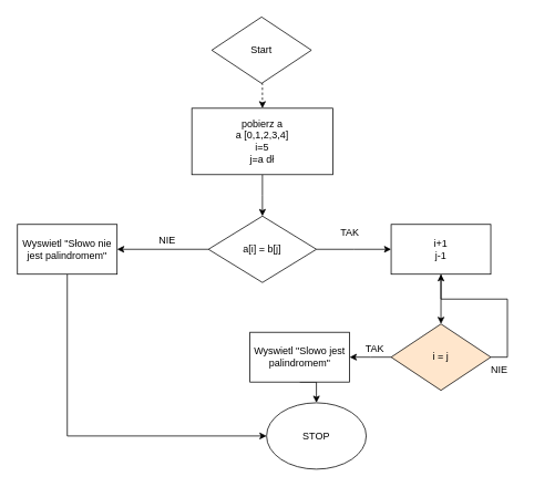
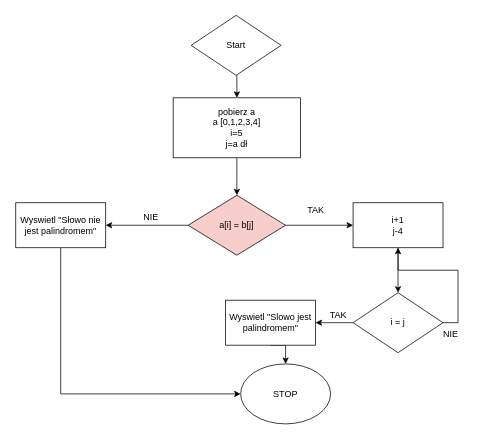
  <mxCell id="0" />
  <mxCell id="1" parent="0" />
- <mxCell id="2" style="edgeStyle=orthogonalEdgeStyle;rounded=0;orthogonalLoop=1;jettySize=auto;html=1;exitX=0.5;exitY=1;exitDx=0;exitDy=0;entryX=0.5;entryY=0;entryDx=0;entryDy=0;dashed=1;" edge="1" parent="1" source="3" target="5"><mxGeometry relative="1" as="geometry" /></mxCell>
+ <mxCell id="2" style="edgeStyle=orthogonalEdgeStyle;rounded=0;orthogonalLoop=1;jettySize=auto;html=1;exitX=0.5;exitY=1;exitDx=0;exitDy=0;entryX=0.5;entryY=0;entryDx=0;entryDy=0;" edge="1" parent="1" source="3" target="5"><mxGeometry relative="1" as="geometry" /></mxCell>
  <mxCell id="3" value="Start" style="rhombus;whiteSpace=wrap;html=1;" vertex="1" parent="1"><mxGeometry x="254" y="20" width="120" height="80" as="geometry" /></mxCell>
  <mxCell id="4" style="edgeStyle=orthogonalEdgeStyle;rounded=0;orthogonalLoop=1;jettySize=auto;html=1;exitX=0.5;exitY=1;exitDx=0;exitDy=0;" edge="1" parent="1" source="5"><mxGeometry relative="1" as="geometry"><mxPoint x="315" y="260" as="targetPoint" /></mxGeometry></mxCell>
  <mxCell id="5" value="pobierz a&lt;br&gt;a [0,1,2,3,4]&lt;br&gt;i=5&lt;br&gt;j=a dł" style="rounded=0;whiteSpace=wrap;html=1;" vertex="1" parent="1"><mxGeometry x="230" y="130" width="170" height="80" as="geometry" /></mxCell>
  <mxCell id="6" style="edgeStyle=orthogonalEdgeStyle;rounded=0;orthogonalLoop=1;jettySize=auto;html=1;exitX=0.5;exitY=1;exitDx=0;exitDy=0;entryX=0;entryY=0.5;entryDx=0;entryDy=0;" edge="1" parent="1" source="7" target="18"><mxGeometry relative="1" as="geometry" /></mxCell>
  <mxCell id="7" value="Wyswietl &quot;Słowo nie jest palindromem&quot;" style="rounded=0;whiteSpace=wrap;html=1;" vertex="1" parent="1"><mxGeometry x="20" y="270" width="120" height="60" as="geometry" /></mxCell>
  <mxCell id="8" style="edgeStyle=orthogonalEdgeStyle;rounded=0;orthogonalLoop=1;jettySize=auto;html=1;exitX=0;exitY=0.5;exitDx=0;exitDy=0;entryX=1;entryY=0.5;entryDx=0;entryDy=0;" edge="1" parent="1" source="10" target="7"><mxGeometry relative="1" as="geometry" /></mxCell>
  <mxCell id="9" style="edgeStyle=orthogonalEdgeStyle;rounded=0;orthogonalLoop=1;jettySize=auto;html=1;exitX=1;exitY=0.5;exitDx=0;exitDy=0;" edge="1" parent="1" source="10"><mxGeometry relative="1" as="geometry"><mxPoint x="470" y="300" as="targetPoint" /></mxGeometry></mxCell>
- <mxCell id="10" value="a[i] = b[j]" style="rhombus;whiteSpace=wrap;html=1;" vertex="1" parent="1"><mxGeometry x="250" y="260" width="130" height="80" as="geometry" /></mxCell>
+ <mxCell id="10" value="a[i] = b[j]" style="rhombus;whiteSpace=wrap;html=1;fillColor=#f8cecc;" vertex="1" parent="1"><mxGeometry x="250" y="260" width="130" height="80" as="geometry" /></mxCell>
  <mxCell id="11" value="NIE" style="text;html=1;align=center;verticalAlign=middle;resizable=0;points=[];autosize=1;strokeColor=none;fillColor=none;" vertex="1" parent="1"><mxGeometry x="180" y="275" width="40" height="30" as="geometry" /></mxCell>
  <mxCell id="12" value="TAK" style="text;html=1;align=center;verticalAlign=middle;resizable=0;points=[];autosize=1;strokeColor=none;fillColor=none;" vertex="1" parent="1"><mxGeometry x="395" y="265" width="50" height="30" as="geometry" /></mxCell>
  <mxCell id="13" style="edgeStyle=orthogonalEdgeStyle;rounded=0;orthogonalLoop=1;jettySize=auto;html=1;exitX=0.5;exitY=1;exitDx=0;exitDy=0;" edge="1" parent="1" source="14"><mxGeometry relative="1" as="geometry"><mxPoint x="530" y="390" as="targetPoint" /></mxGeometry></mxCell>
- <mxCell id="14" value="i+1&lt;br&gt;j-1" style="rounded=0;whiteSpace=wrap;html=1;" vertex="1" parent="1"><mxGeometry x="470" y="270" width="120" height="60" as="geometry" /></mxCell>
+ <mxCell id="14" value="i+1&lt;br&gt;j-4" style="rounded=0;whiteSpace=wrap;html=1;" vertex="1" parent="1"><mxGeometry x="470" y="270" width="120" height="60" as="geometry" /></mxCell>
  <mxCell id="15" style="edgeStyle=orthogonalEdgeStyle;rounded=0;orthogonalLoop=1;jettySize=auto;html=1;exitX=0;exitY=0.5;exitDx=0;exitDy=0;" edge="1" parent="1" source="17"><mxGeometry relative="1" as="geometry"><mxPoint x="420" y="430" as="targetPoint" /></mxGeometry></mxCell>
  <mxCell id="16" style="edgeStyle=orthogonalEdgeStyle;rounded=0;orthogonalLoop=1;jettySize=auto;html=1;exitX=1;exitY=0.5;exitDx=0;exitDy=0;" edge="1" parent="1" source="17" target="14"><mxGeometry relative="1" as="geometry" /></mxCell>
- <mxCell id="17" value="i = j" style="rhombus;whiteSpace=wrap;html=1;fillColor=#ffe6cc;" vertex="1" parent="1"><mxGeometry x="470" y="390" width="120" height="80" as="geometry" /></mxCell>
+ <mxCell id="17" value="i = j" style="rhombus;whiteSpace=wrap;html=1;" vertex="1" parent="1"><mxGeometry x="470" y="390" width="120" height="80" as="geometry" /></mxCell>
  <mxCell id="18" value="STOP" style="ellipse;whiteSpace=wrap;html=1;" vertex="1" parent="1"><mxGeometry x="320" y="485" width="120" height="80" as="geometry" /></mxCell>
  <mxCell id="19" value="TAK" style="text;html=1;align=center;verticalAlign=middle;resizable=0;points=[];autosize=1;strokeColor=none;fillColor=none;" vertex="1" parent="1"><mxGeometry x="425" y="405" width="50" height="30" as="geometry" /></mxCell>
  <mxCell id="20" style="edgeStyle=orthogonalEdgeStyle;rounded=0;orthogonalLoop=1;jettySize=auto;html=1;exitX=0.5;exitY=1;exitDx=0;exitDy=0;entryX=0.5;entryY=0;entryDx=0;entryDy=0;" edge="1" parent="1" source="21" target="18"><mxGeometry relative="1" as="geometry" /></mxCell>
  <mxCell id="21" value="Wyswietl &quot;Slowo jest palindromem&quot;" style="rounded=0;whiteSpace=wrap;html=1;" vertex="1" parent="1"><mxGeometry x="300" y="400" width="120" height="60" as="geometry" /></mxCell>
  <mxCell id="22" value="NIE" style="text;html=1;align=center;verticalAlign=middle;resizable=0;points=[];autosize=1;strokeColor=none;fillColor=none;" vertex="1" parent="1"><mxGeometry x="580" y="430" width="40" height="30" as="geometry" /></mxCell>
